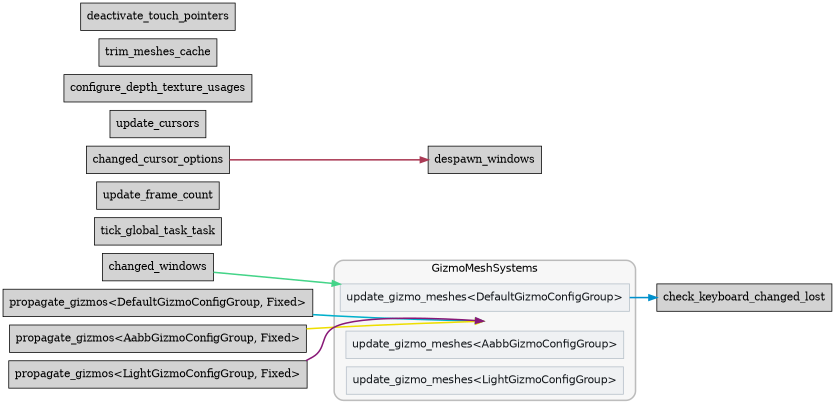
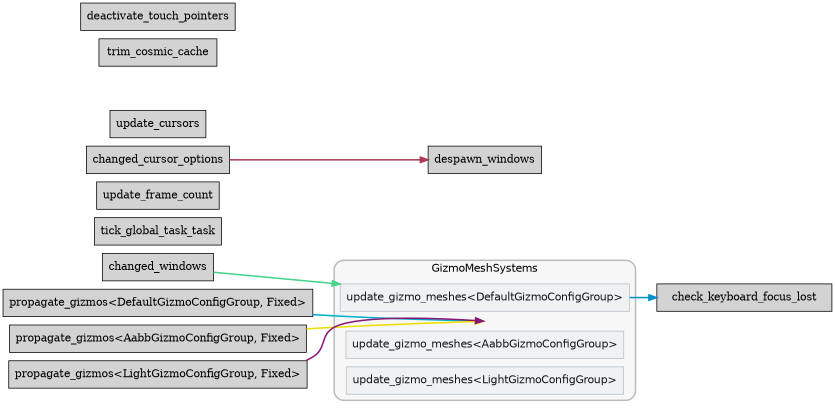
  digraph {
    bgcolor=white
    compound=true
    fontname=Helvetica
    nodesep=0.15
    rankdir=LR
    splines=spline
    node [shape=box style=filled]
    edge [penwidth=2]
    "set_marker_node_Set(SystemSetKey(12v1))" [shape=point style=invis]
    n2 [color="#b4bec7" fillcolor="#eff1f3" fontcolor="#15191d" fontname=Helvetica label="update_gizmo_meshes<DefaultGizmoConfigGroup>" penwidth=1]
    n3 [color="#b4bec7" fillcolor="#eff1f3" fontcolor="#15191d" fontname=Helvetica label="update_gizmo_meshes<AabbGizmoConfigGroup>" penwidth=1]
    n4 [color="#b4bec7" fillcolor="#eff1f3" fontcolor="#15191d" fontname=Helvetica label="update_gizmo_meshes<LightGizmoConfigGroup>" penwidth=1]
-   n5 [label=check_keyboard_changed_lost]
+   n5 [label=check_keyboard_focus_lost]
    n6 [label=tick_global_task_task]
    n7 [label=update_frame_count]
    n8 [label=changed_windows]
    n9 [label=changed_cursor_options]
    n10 [label=despawn_windows]
    n11 [label=update_cursors]
-   n12 [label=configure_depth_texture_usages]
-   n13 [label=trim_meshes_cache]
+   n13 [label=trim_cosmic_cache]
    n14 [label="propagate_gizmos<DefaultGizmoConfigGroup, Fixed>"]
    n15 [label="propagate_gizmos<AabbGizmoConfigGroup, Fixed>"]
    n16 [label="propagate_gizmos<LightGizmoConfigGroup, Fixed>"]
    n17 [label=deactivate_touch_pointers]
    subgraph cluster_1 {
      color="#00000040"
      fillcolor="#00000008"
      fontcolor="#000000"
      label=GizmoMeshSystems
      penwidth=2
      style="rounded,filled"
      "set_marker_node_Set(SystemSetKey(12v1))"
      n2
      n3
      n4
    }
    n2 -> n5 [color="#0090cc"]
    n8 -> n2 [color="#44d488"]
    n9 -> n10 [color="#aa3a55"]
    n14 -> "set_marker_node_Set(SystemSetKey(12v1))" [color="#00b0cc"]
    n15 -> "set_marker_node_Set(SystemSetKey(12v1))" [color="#eede00"]
    n16 -> "set_marker_node_Set(SystemSetKey(12v1))" [color="#881877"]
  }
